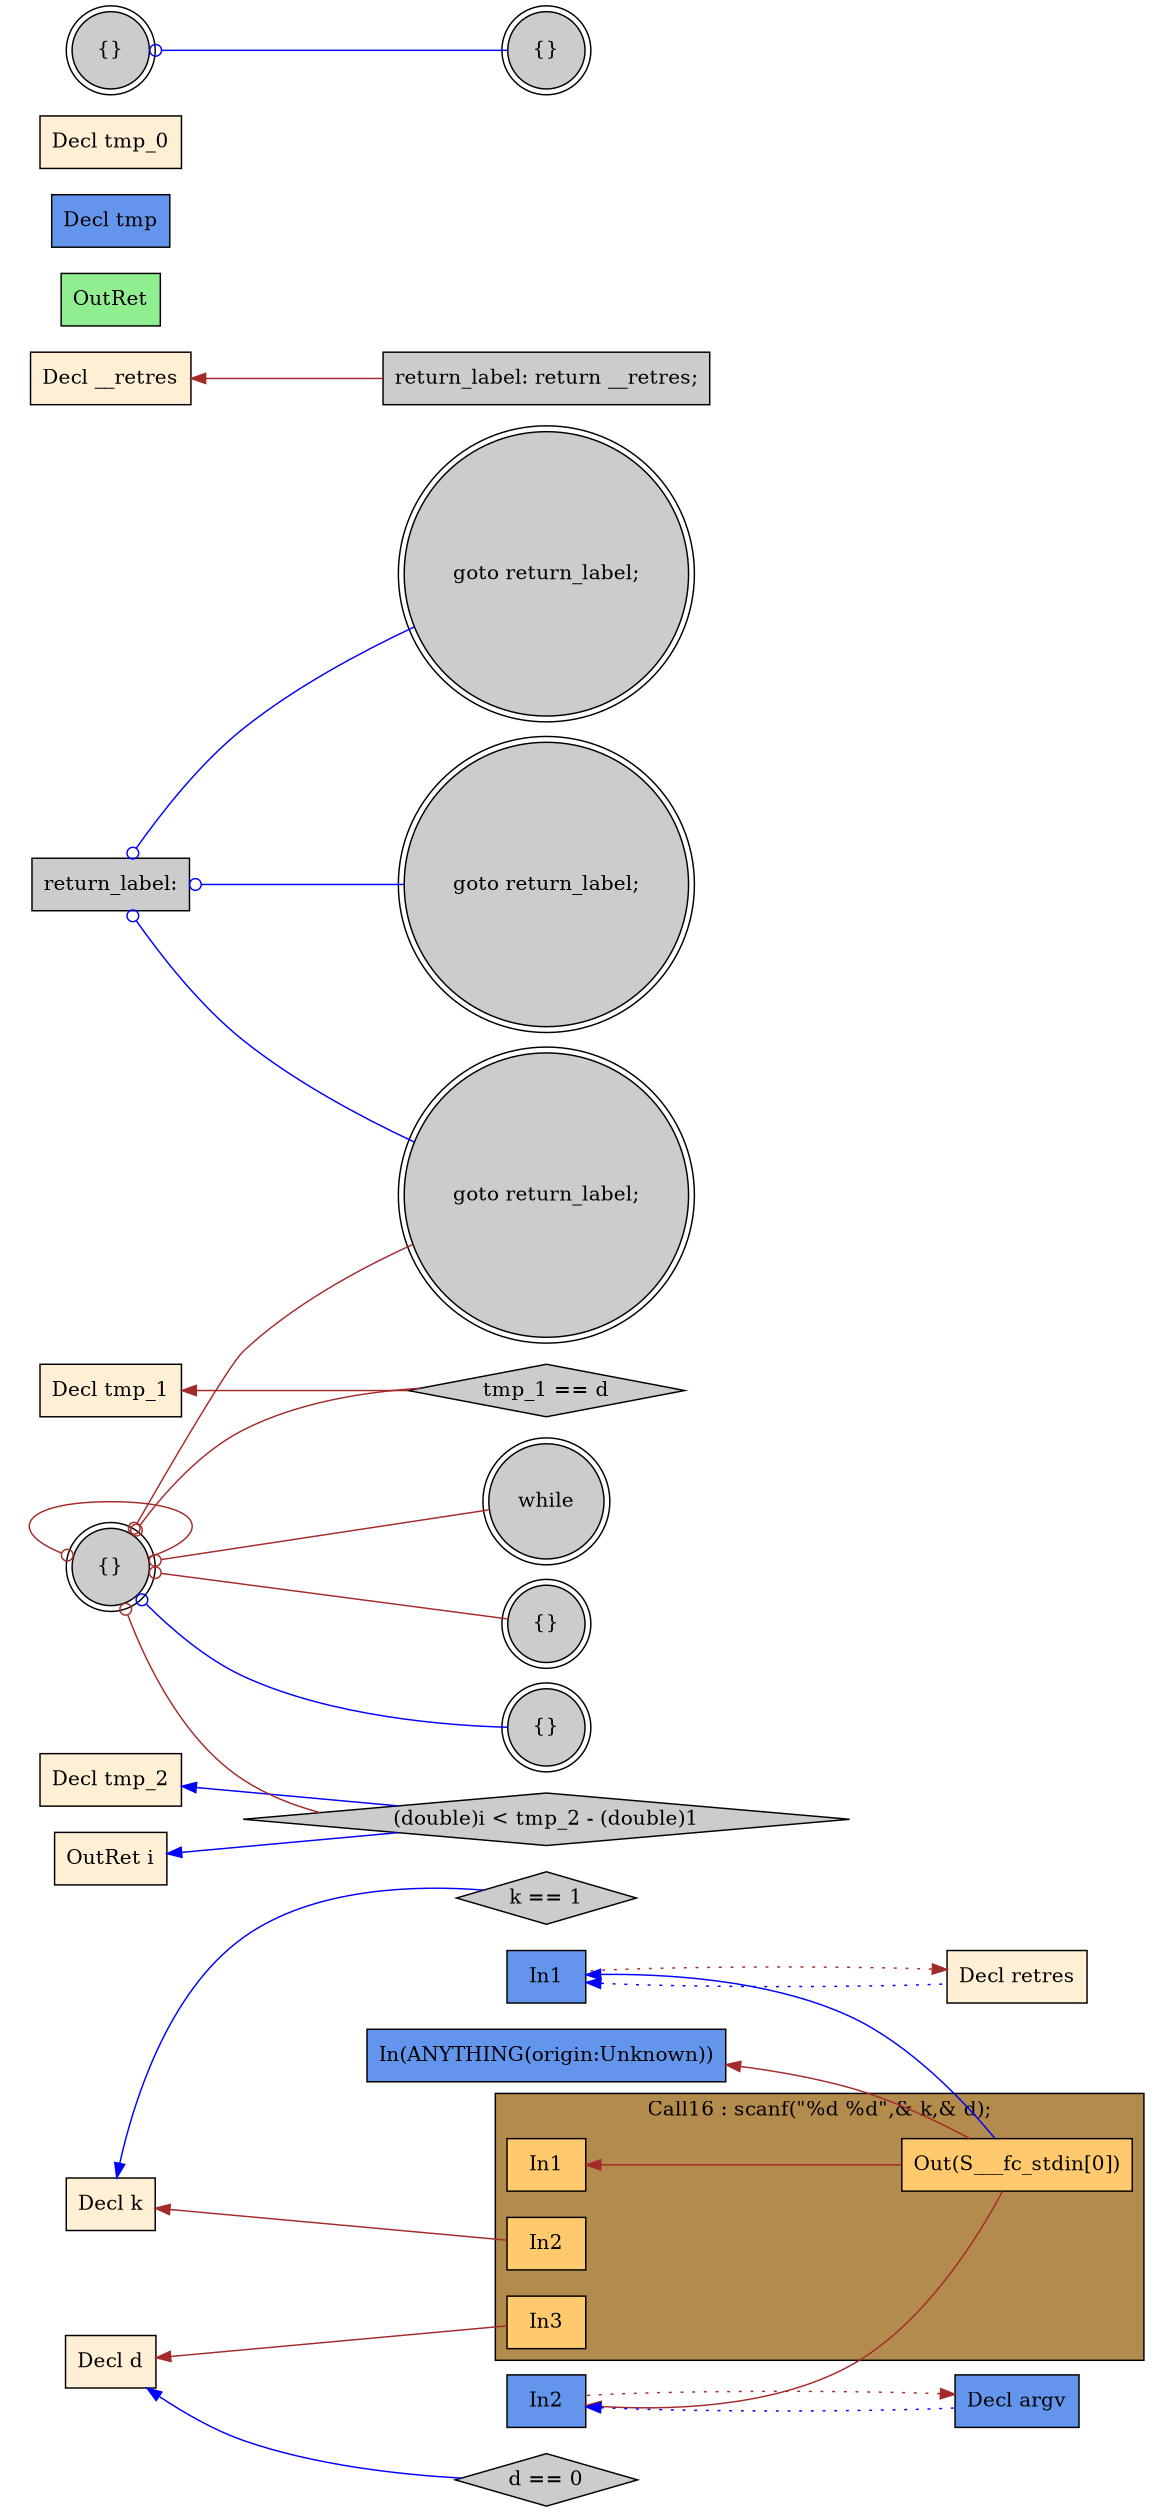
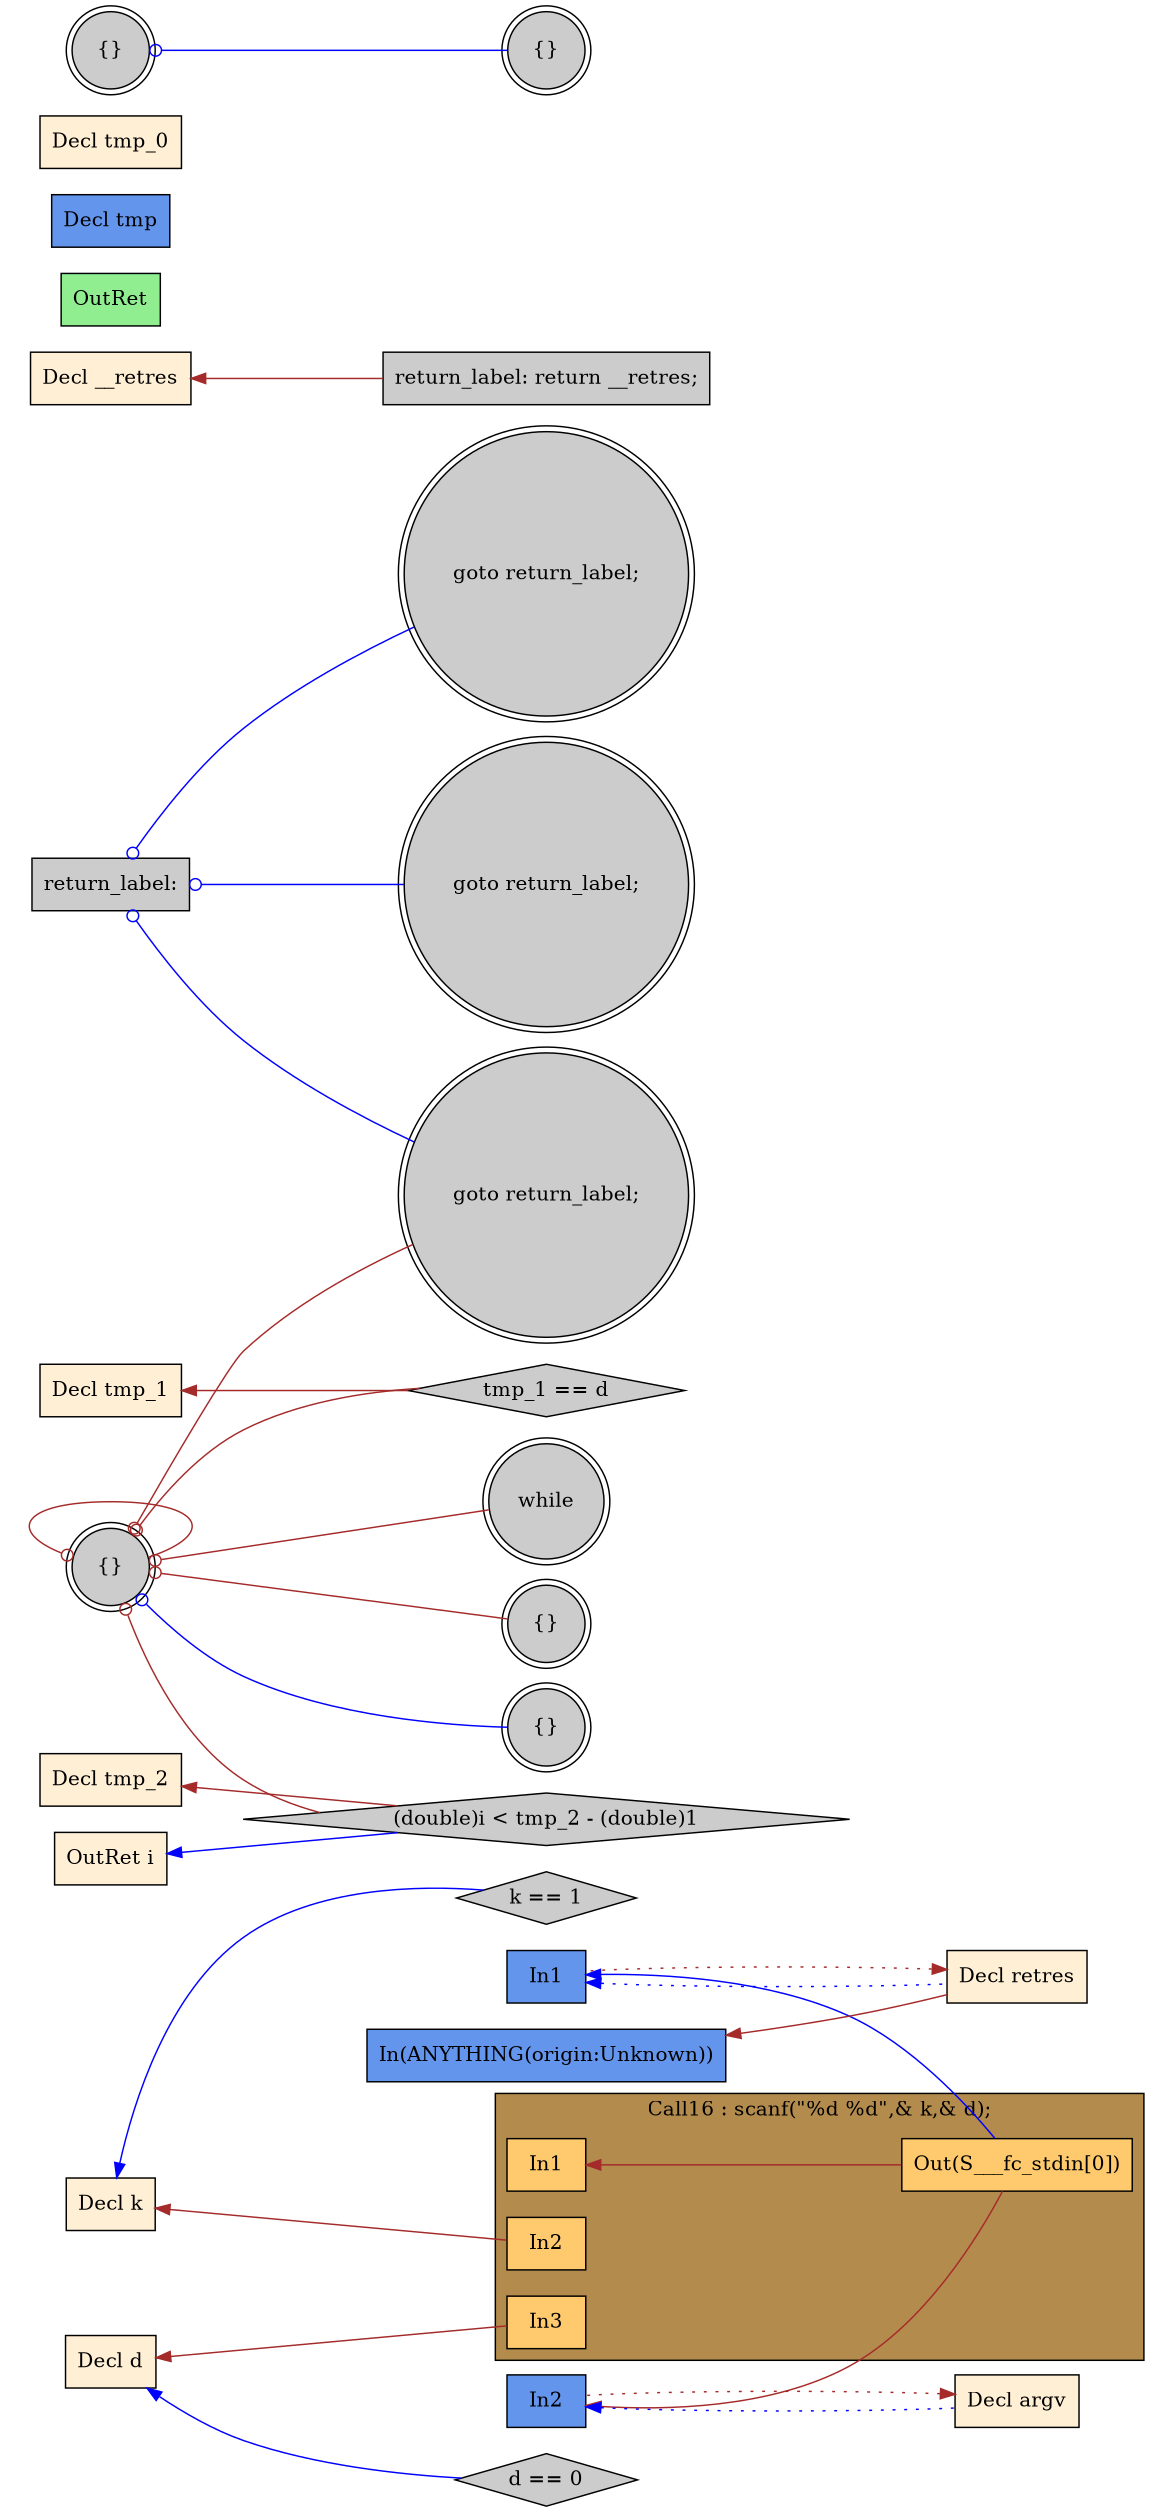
  digraph {
    rankdir=LR
    node [fillcolor="#CCCCCC" shape=box style=filled]
    edge [color=brown dir=back]
    n1 [fillcolor="#FFCA6E" label=In1]
    n2 [fillcolor="#FFCA6E" label=In2]
    n3 [fillcolor="#FFCA6E" label=In3]
    n4 [fillcolor="#FFCA6E" label="Out(S___fc_stdin[0])"]
    n5 [label="goto return_label;" shape=doublecircle]
    n6 [label="return_label: return __retres;"]
    n7 [fillcolor="#FFEFD5" label="Decl retres"]
    n8 [fillcolor="#6495ED" label=In1]
    n9 [fillcolor="#90EE90" label=OutRet]
    n10 [fillcolor="#6495ED" label="In(ANYTHING(origin:Unknown))"]
-   n11 [fillcolor="#6495ED" label="Decl argv"]
+   n11 [fillcolor="#FFEFD5" label="Decl argv"]
    n12 [fillcolor="#6495ED" label=In2]
    n13 [fillcolor="#FFEFD5" label="Decl k"]
    n14 [label="k == 1" shape=diamond]
    n15 [fillcolor="#FFEFD5" label="Decl d"]
    n16 [label="d == 0" shape=diamond]
    n17 [label="tmp_1 == d" shape=diamond]
    n18 [fillcolor="#FFEFD5" label="OutRet i"]
    n19 [label="(double)i < tmp_2 - (double)1" shape=diamond]
    n20 [fillcolor="#6495ED" label="Decl tmp"]
    n21 [fillcolor="#FFEFD5" label="Decl tmp_0"]
    n22 [fillcolor="#FFEFD5" label="Decl tmp_1"]
    n23 [fillcolor="#FFEFD5" label="Decl tmp_2"]
    n24 [fillcolor="#FFEFD5" label="Decl __retres"]
    n25 [label="{}" shape=doublecircle]
    n26 [label="{}" shape=doublecircle]
    n27 [label="goto return_label;" shape=doublecircle]
    n28 [label="return_label:"]
    n29 [label="goto return_label;" shape=doublecircle]
    n30 [label=while shape=doublecircle]
    n31 [label="{}" shape=doublecircle]
    n32 [label="{}" shape=doublecircle]
    n33 [label="{}" shape=doublecircle]
    subgraph cluster_1 {
      fillcolor="#B38B4D"
      label="Call16 : scanf(\"%d %d\",& k,& d);"
      style=filled
      n1
      n2
      n3
      n4
    }
    n1 -> n4
    n7 -> n8 [style=dotted]
    n8 -> n4 [color=blue]
    n8 -> n7 [color=blue style=dotted]
-   n10 -> n4
+   n10 -> n7
    n11 -> n12 [style=dotted]
    n12 -> n4
    n12 -> n11 [color=blue style=dotted]
    n13 -> n2
    n13 -> n14 [color=blue]
    n15 -> n3
    n15 -> n16 [color=blue]
    n18 -> n19 [color=blue]
    n22 -> n17
-   n23 -> n19 [color=blue]
+   n23 -> n19
    n24 -> n6
    n25 -> n26 [arrowtail=odot color=blue]
    n28 -> n5 [arrowtail=odot color=blue]
    n28 -> n27 [arrowtail=odot color=blue]
    n28 -> n29 [arrowtail=odot color=blue]
    n32 -> n5 [arrowtail=odot]
    n32 -> n17 [arrowtail=odot]
    n32 -> n19 [arrowtail=odot]
    n32 -> n30 [arrowtail=odot]
    n32 -> n31 [arrowtail=odot]
    n32 -> n32 [arrowtail=odot]
    n32 -> n33 [arrowtail=odot color=blue]
  }
